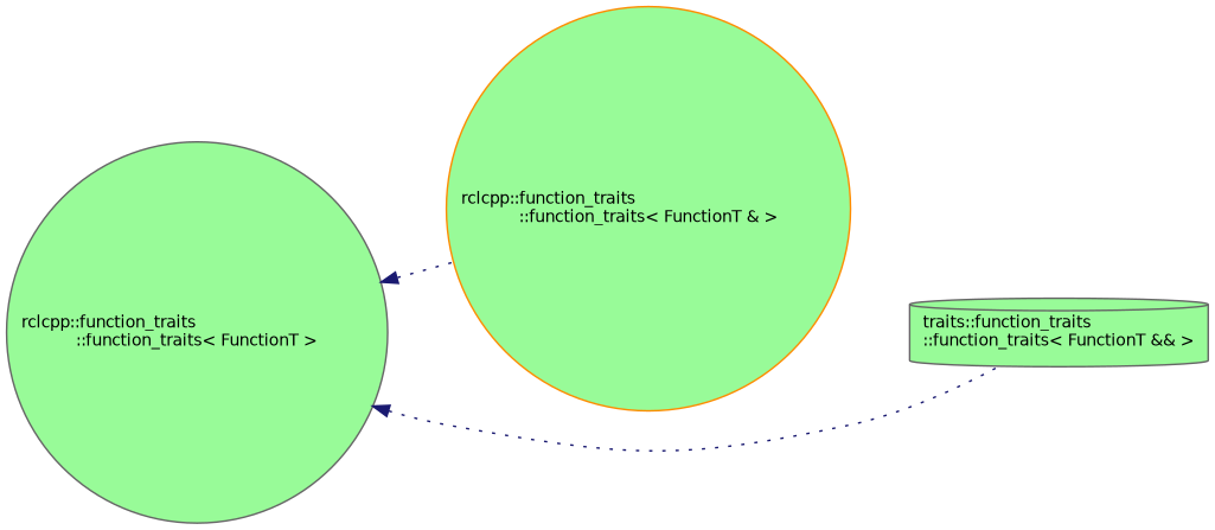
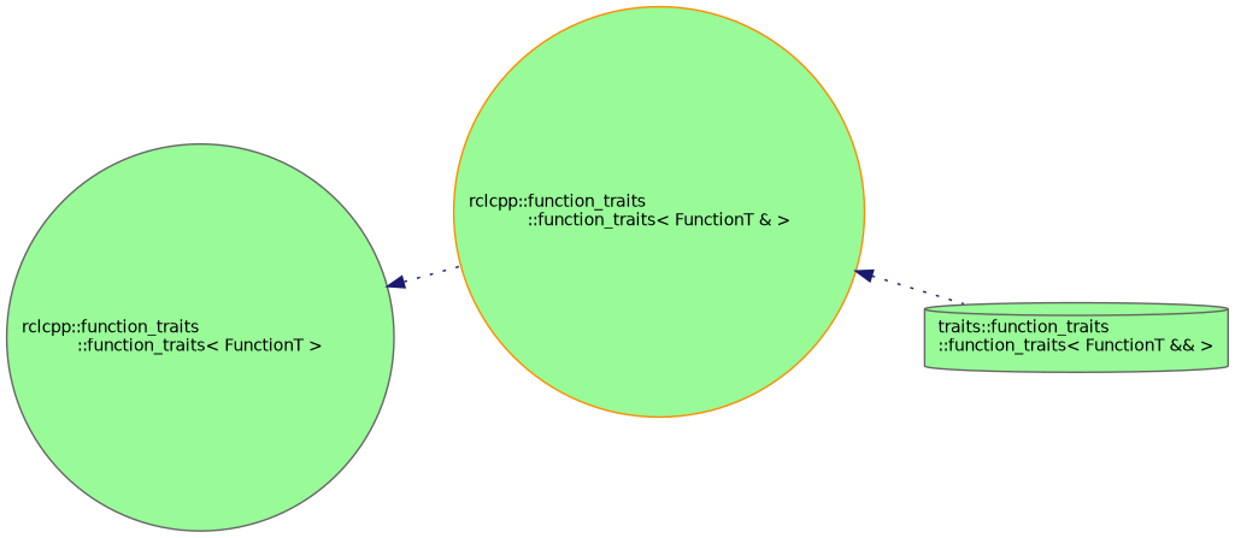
  digraph {
    rankdir=LR
    node [color=gray40 fillcolor=palegreen fontname=Helvetica fontsize=10 shape=circle style=filled]
    edge [color=midnightblue dir=back fontname=Helvetica fontsize=10 labelfontname=Helvetica labelfontsize=10 style=dotted]
    n1 [height=0.2 label="rclcpp::function_traits\l::function_traits\< FunctionT \>" width=0.4]
    n2 [color=darkorange height=0.2 label="rclcpp::function_traits\l::function_traits\< FunctionT & \>" width=0.4]
    n3 [height=0.2 label="traits::function_traits\l::function_traits\< FunctionT && \>" shape=cylinder width=0.4]
    n1 -> n2
-   n1 -> n3
+   n2 -> n3
  }
